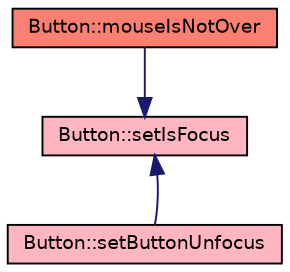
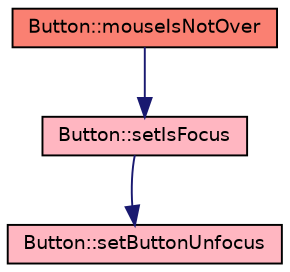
  digraph {
    rankdir=TB
    node [color=black fillcolor=lightpink fontname=Helvetica fontsize=10 shape=record style=filled]
    edge [color=midnightblue fontname=Helvetica fontsize=10 labelfontname=Helvetica labelfontsize=10 style=solid]
    n1 [fillcolor=salmon fontcolor=black height=0.2 label="Button::mouseIsNotOver" width=0.4]
    n2 [height=0.2 label="Button::setIsFocus" width=0.4]
    n3 [height=0.2 label="Button::setButtonUnfocus" width=0.4]
    n1 -> n2
-   n3 -> n2
+   n2 -> n3
  }
